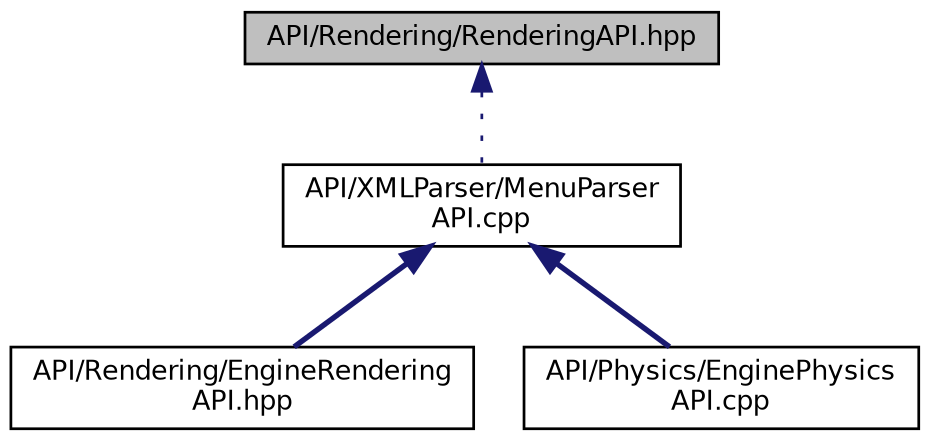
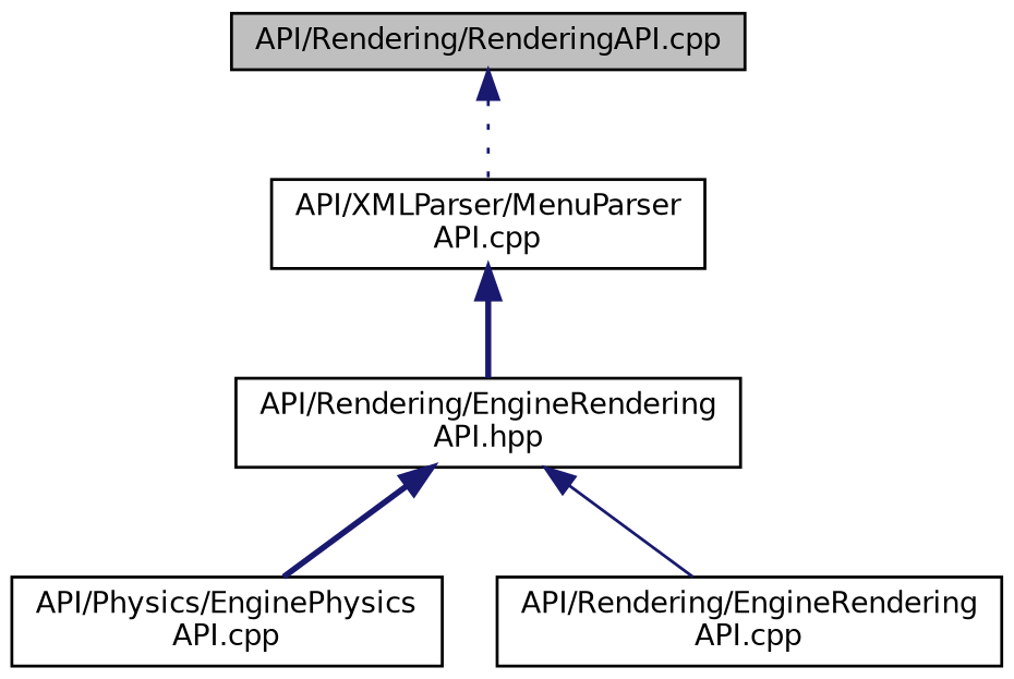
  digraph {
    node [color=black fillcolor=white fontname=Helvetica fontsize=10 shape=record style=filled]
    edge [color=midnightblue dir=back fontname=Helvetica fontsize=10 labelfontname=Helvetica labelfontsize=10 style=bold]
-   n1 [fillcolor=grey75 fontcolor=black height=0.2 label="API/Rendering/RenderingAPI.hpp" width=0.4]
+   n1 [fillcolor=grey75 fontcolor=black height=0.2 label="API/Rendering/RenderingAPI.cpp" width=0.4]
    n2 [height=0.2 label="API/XMLParser/MenuParser\lAPI.cpp" width=0.4]
    n3 [height=0.2 label="API/Rendering/EngineRendering\lAPI.hpp" width=0.4]
    n4 [height=0.2 label="API/Physics/EnginePhysics\lAPI.cpp" width=0.4]
+   n5 [height=0.2 label="API/Rendering/EngineRendering\lAPI.cpp" width=0.4]
    n1 -> n2 [style=dotted]
    n2 -> n3
-   n2 -> n4
+   n3 -> n4
+   n3 -> n5 [style=solid]
  }
